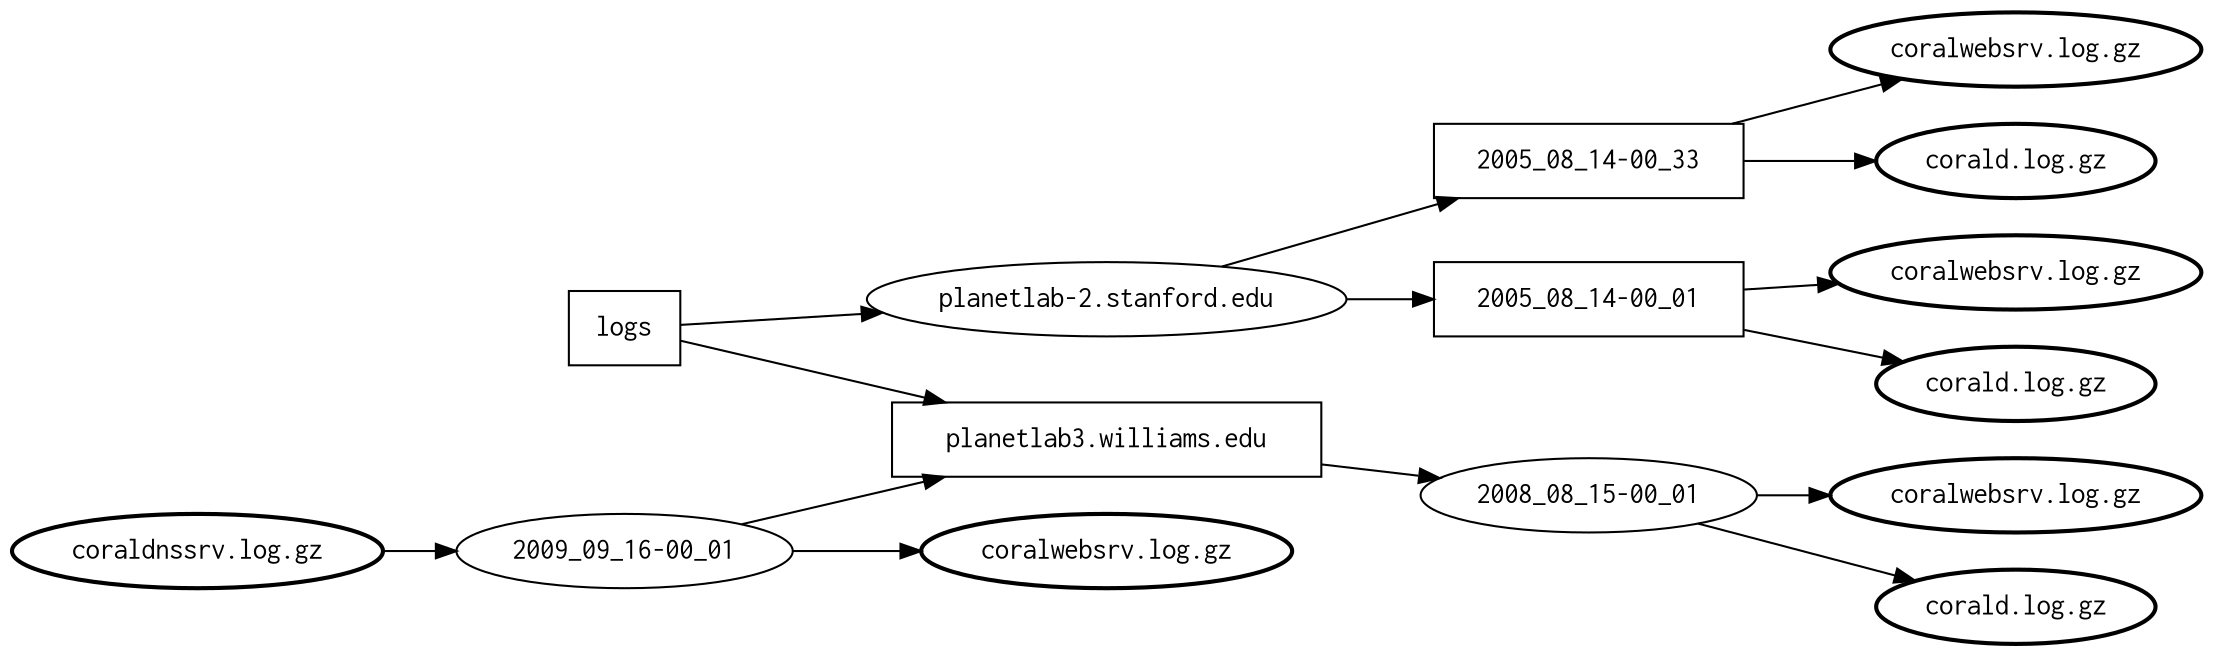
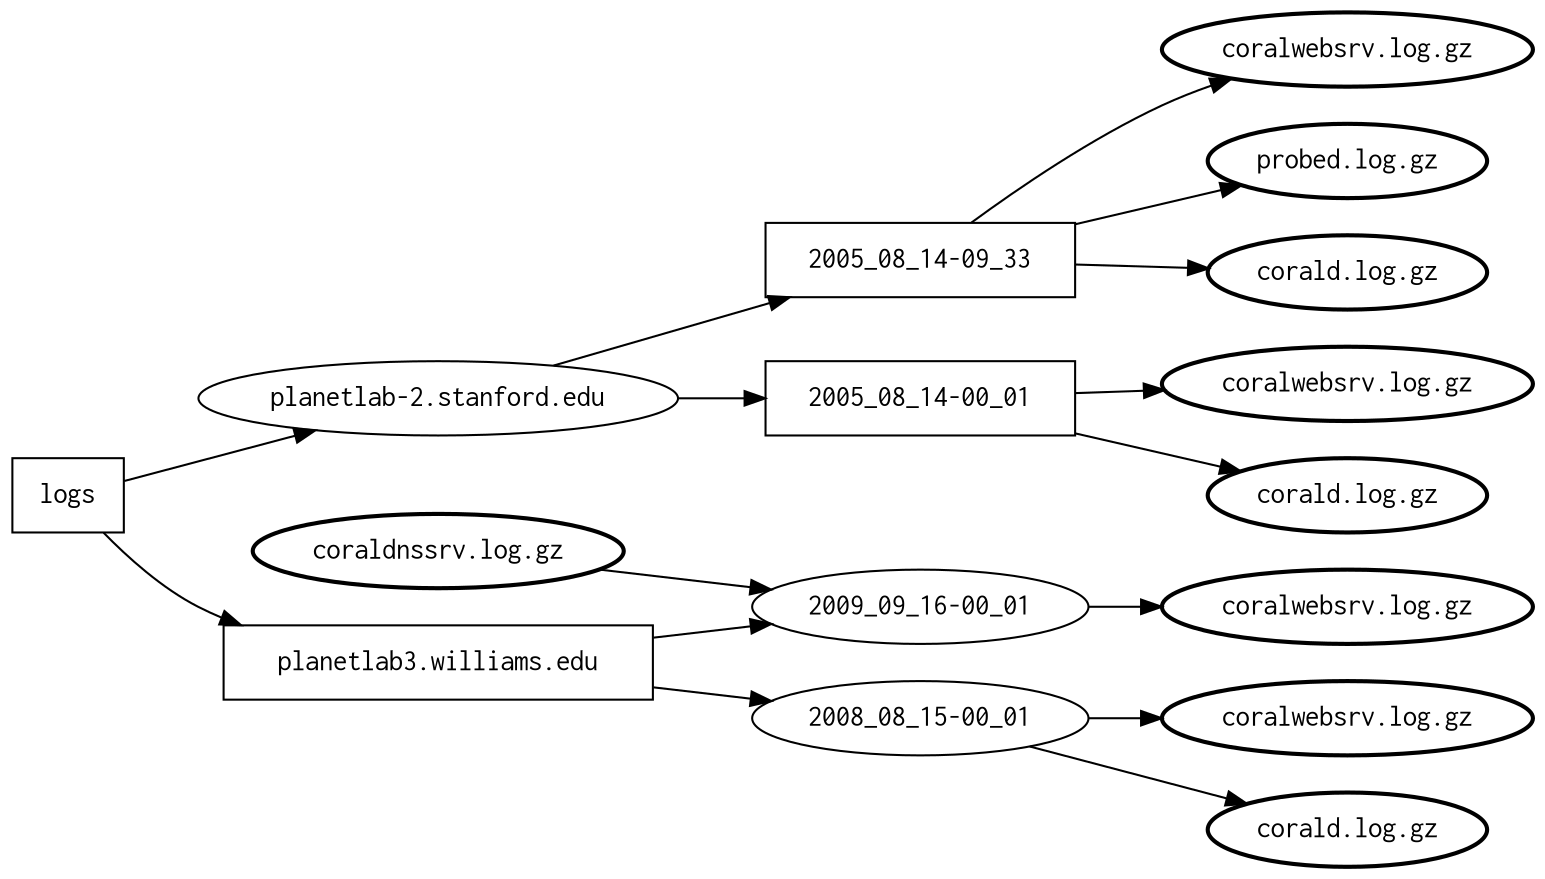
  digraph {
    ordering=out
    rankdir=LR
    node [fontname=Courier penwidth=2]
    n1 [height=0.50 label=logs shape=box width=0.75 penwidth=""]
    n2 [height=0.50 label="planetlab-2.stanford.edu" shape=ellipse width=3.03 penwidth=""]
    n3 [height=0.50 label="planetlab3.williams.edu" shape=box width=2.89 penwidth=""]
-   n4 [height=0.50 label="2005_08_14-00_33" shape=box width=2.08 penwidth=""]
+   n4 [height=0.50 label="2005_08_14-09_33" shape=box width=2.08 penwidth=""]
    n5 [height=0.50 label="2005_08_14-00_01" shape=box width=2.08 penwidth=""]
    n6 [height=0.50 label="2009_09_16-00_01" shape=ellipse width=2.08 penwidth=""]
    n7 [height=0.50 label="2008_08_15-00_01" shape=ellipse width=2.08 penwidth=""]
    n8 [height=0.50 label="coralwebsrv.log.gz" width=2.44]
+   n9 [height=0.50 label="probed.log.gz" width=1.86]
    n10 [height=0.50 label="corald.log.gz" width=1.86]
    n11 [height=0.50 label="coralwebsrv.log.gz" width=2.44]
    n12 [height=0.50 label="corald.log.gz" width=1.86]
    n13 [height=0.50 label="coralwebsrv.log.gz" width=2.44]
    n14 [height=0.50 label="coralwebsrv.log.gz" width=2.44]
    n15 [height=0.50 label="corald.log.gz" width=1.86]
    n16 [height=0.50 label="coraldnssrv.log.gz" width=1.86]
    n1 -> n2
    n1 -> n3
    n2 -> n4
    n2 -> n5
-   n6 -> n3
+   n3 -> n6
    n3 -> n7
    n4 -> n8
+   n4 -> n9
    n4 -> n10
    n5 -> n11
    n5 -> n12
    n6 -> n13
    n7 -> n14
    n7 -> n15
    n16 -> n6
  }
